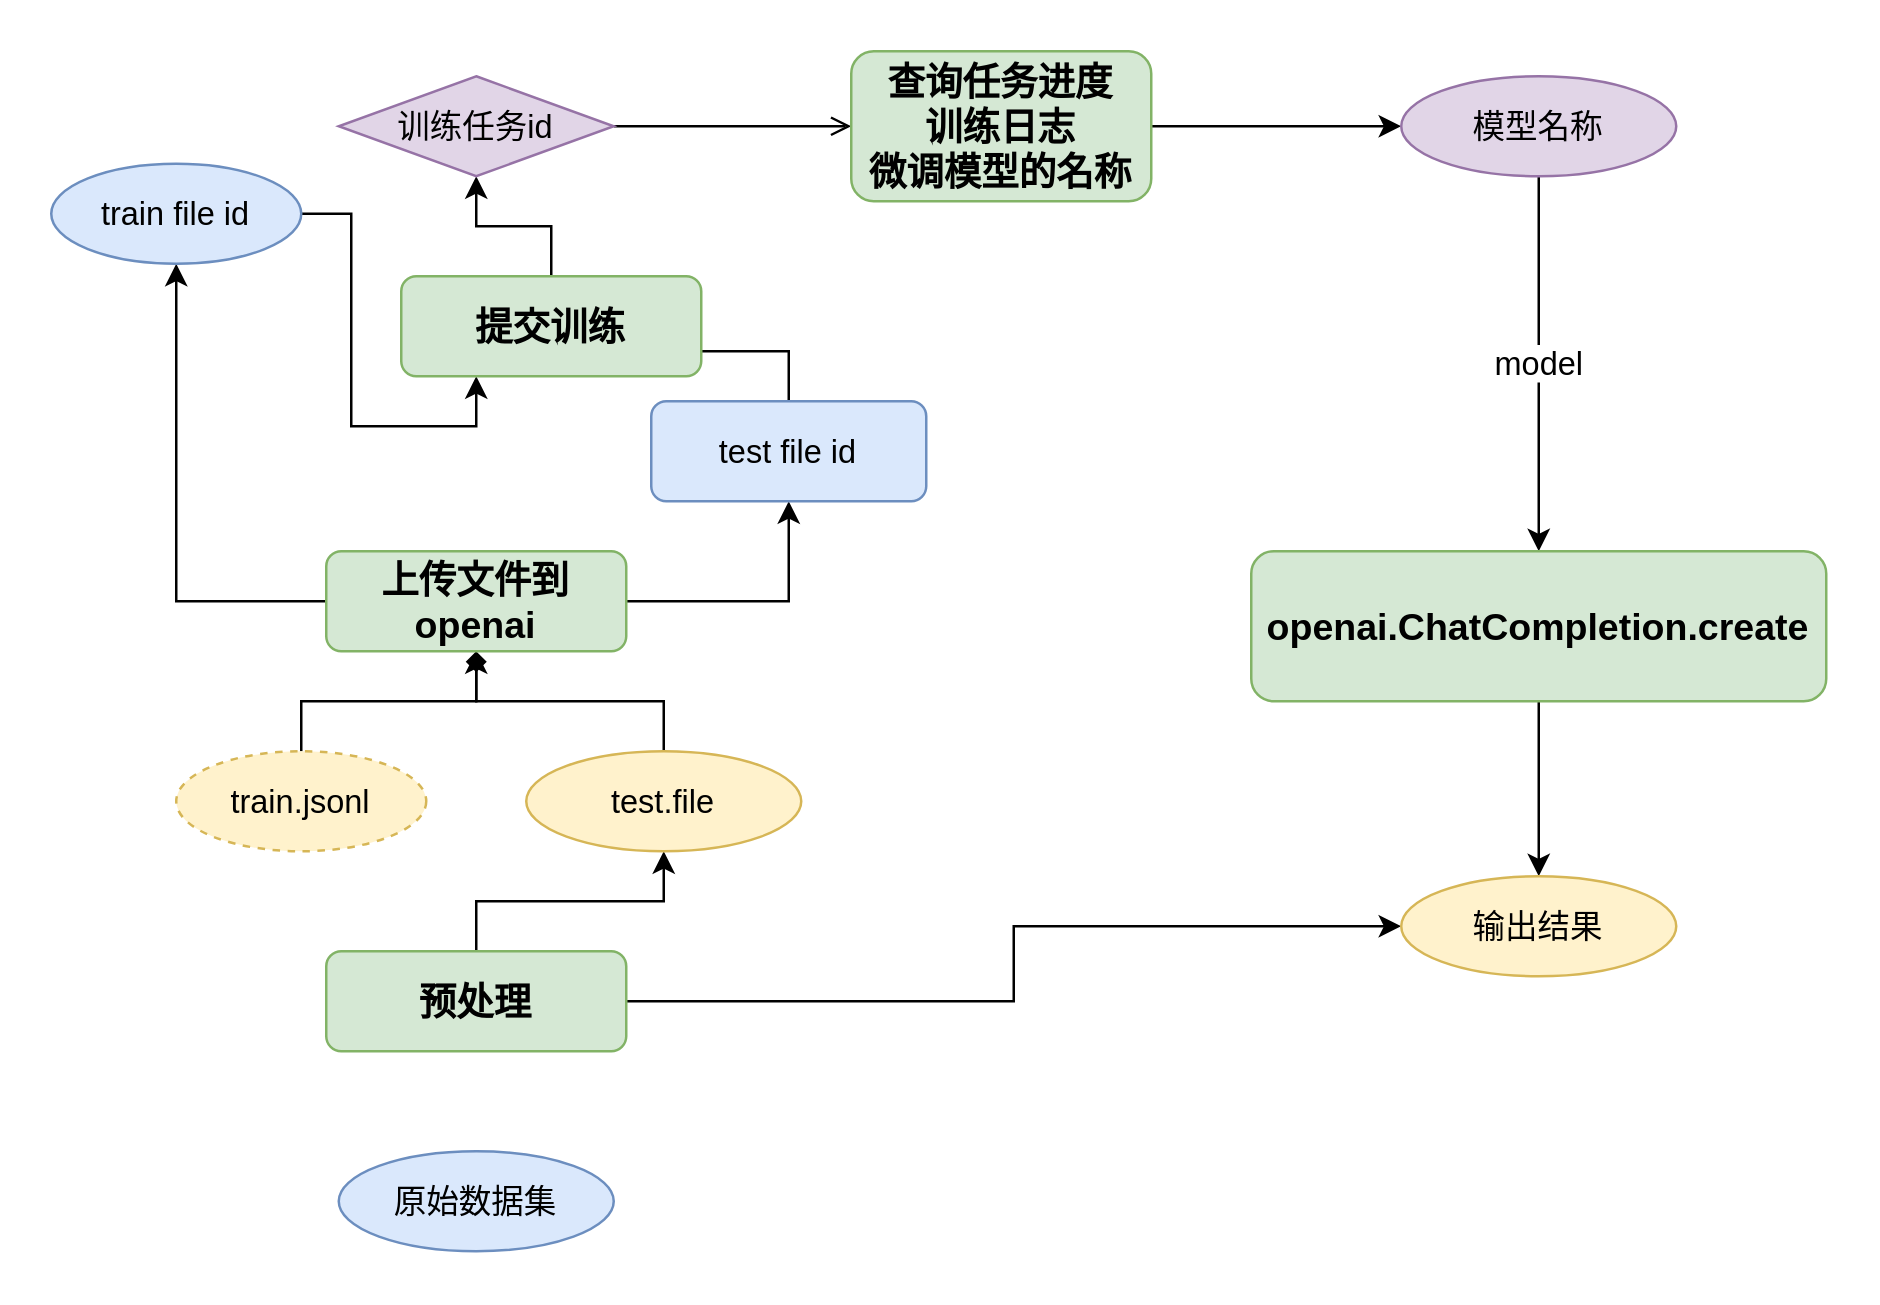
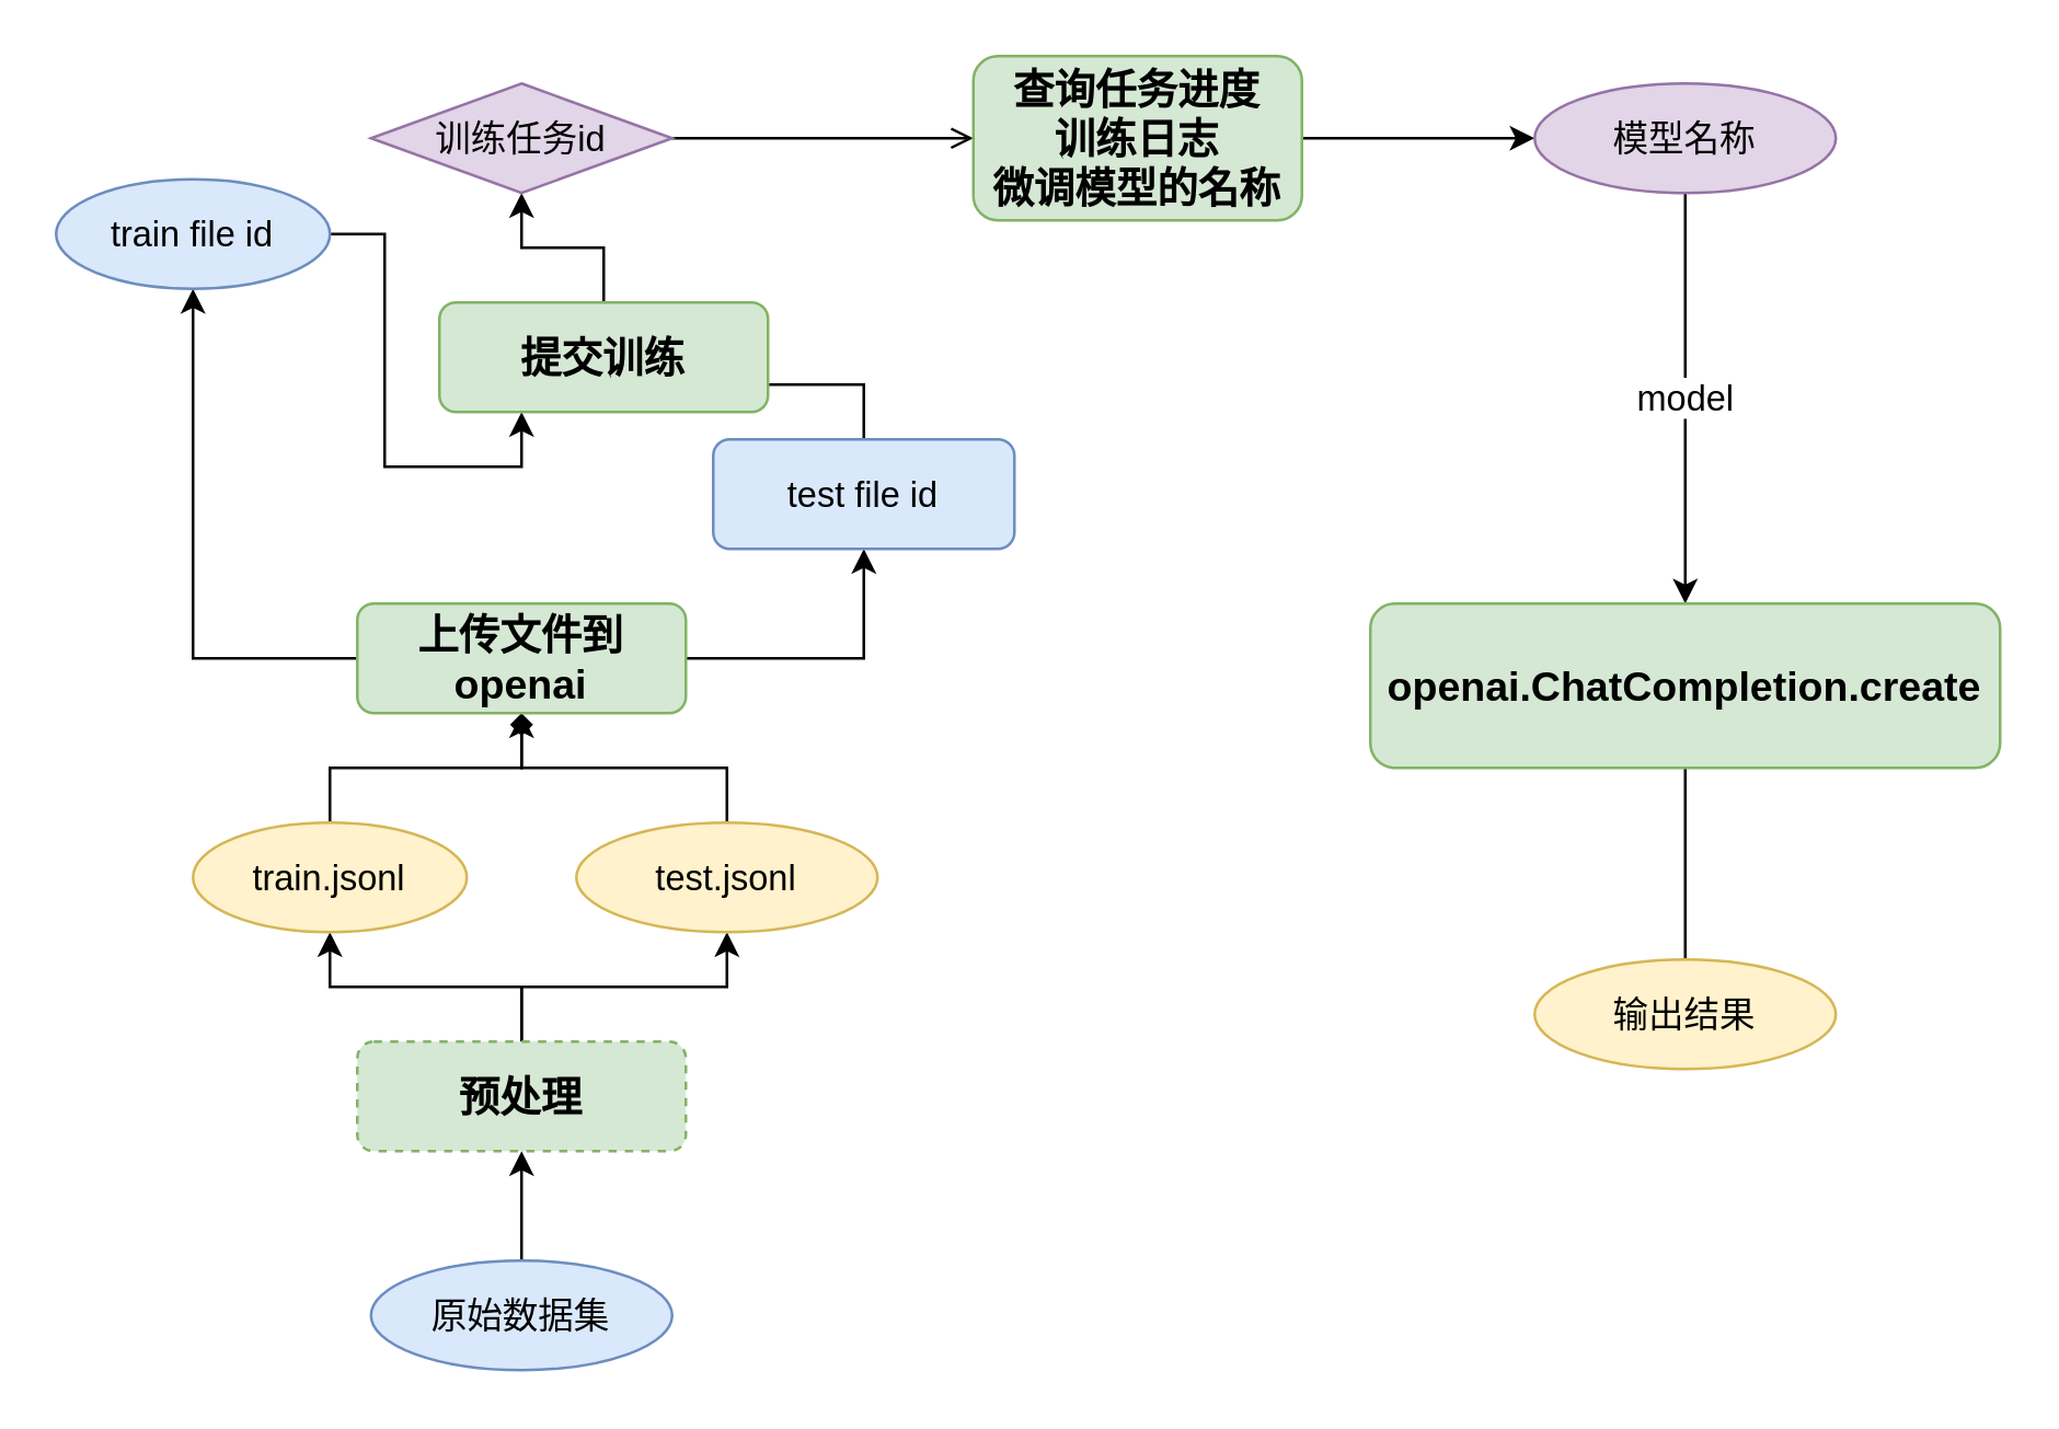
  <mxCell id="0" />
  <mxCell id="1" parent="0" />
- <mxCell id="2" value="" style="edgeStyle=orthogonalEdgeStyle;rounded=0;orthogonalLoop=1;jettySize=auto;html=1;fontStyle=0;fontSize=13;shadow=0;" edge="1" parent="1" source="4" target="26"><mxGeometry relative="1" as="geometry"><mxPoint x="130" y="340" as="targetPoint" /></mxGeometry></mxCell>
+ <mxCell id="2" value="" style="edgeStyle=orthogonalEdgeStyle;rounded=0;orthogonalLoop=1;jettySize=auto;html=1;fontStyle=0;fontSize=13;shadow=0;" edge="1" parent="1" source="4" target="6"><mxGeometry relative="1" as="geometry"><mxPoint x="130" y="340" as="targetPoint" /></mxGeometry></mxCell>
  <mxCell id="3" value="" style="edgeStyle=orthogonalEdgeStyle;rounded=0;orthogonalLoop=1;jettySize=auto;html=1;entryX=0.5;entryY=1;entryDx=0;entryDy=0;fontStyle=0;fontSize=13;shadow=0;" edge="1" parent="1" source="4" target="8"><mxGeometry relative="1" as="geometry"><mxPoint x="270" y="330" as="targetPoint" /></mxGeometry></mxCell>
- <mxCell id="4" value="预处理" style="rounded=1;whiteSpace=wrap;html=1;fillColor=#d5e8d4;strokeColor=#82b366;fontStyle=1;fontSize=15;shadow=0;" vertex="1" parent="1"><mxGeometry x="130" y="380" width="120" height="40" as="geometry" /></mxCell>
+ <mxCell id="4" value="预处理" style="rounded=1;whiteSpace=wrap;html=1;fillColor=#d5e8d4;strokeColor=#82b366;fontStyle=1;fontSize=15;shadow=0;dashed=1;" vertex="1" parent="1"><mxGeometry x="130" y="380" width="120" height="40" as="geometry" /></mxCell>
  <mxCell id="5" style="edgeStyle=orthogonalEdgeStyle;rounded=0;orthogonalLoop=1;jettySize=auto;html=1;entryX=0.5;entryY=1;entryDx=0;entryDy=0;fontStyle=0;fontSize=13;shadow=0;endArrow=diamond;" edge="1" parent="1" source="6" target="11"><mxGeometry relative="1" as="geometry" /></mxCell>
- <mxCell id="6" value="train.jsonl" style="ellipse;whiteSpace=wrap;html=1;fillColor=#fff2cc;strokeColor=#d6b656;fontStyle=0;fontSize=13;shadow=0;dashed=1;" vertex="1" parent="1"><mxGeometry x="70" y="300" width="100" height="40" as="geometry" /></mxCell>
+ <mxCell id="6" value="train.jsonl" style="ellipse;whiteSpace=wrap;html=1;fillColor=#fff2cc;strokeColor=#d6b656;fontStyle=0;fontSize=13;shadow=0;" vertex="1" parent="1"><mxGeometry x="70" y="300" width="100" height="40" as="geometry" /></mxCell>
  <mxCell id="7" style="edgeStyle=orthogonalEdgeStyle;rounded=0;orthogonalLoop=1;jettySize=auto;html=1;entryX=0.5;entryY=1;entryDx=0;entryDy=0;fontStyle=0;fontSize=13;shadow=0;" edge="1" parent="1" source="8" target="11"><mxGeometry relative="1" as="geometry" /></mxCell>
- <mxCell id="8" value="test.file" style="ellipse;whiteSpace=wrap;html=1;fillColor=#fff2cc;strokeColor=#d6b656;fontStyle=0;fontSize=13;shadow=0;" vertex="1" parent="1"><mxGeometry x="210" y="300" width="110" height="40" as="geometry" /></mxCell>
+ <mxCell id="8" value="test.jsonl" style="ellipse;whiteSpace=wrap;html=1;fillColor=#fff2cc;strokeColor=#d6b656;fontStyle=0;fontSize=13;shadow=0;" vertex="1" parent="1"><mxGeometry x="210" y="300" width="110" height="40" as="geometry" /></mxCell>
  <mxCell id="9" value="" style="edgeStyle=orthogonalEdgeStyle;rounded=0;orthogonalLoop=1;jettySize=auto;html=1;fontStyle=0;fontSize=13;shadow=0;" edge="1" parent="1" source="11" target="13"><mxGeometry relative="1" as="geometry" /></mxCell>
  <mxCell id="10" style="edgeStyle=orthogonalEdgeStyle;rounded=0;orthogonalLoop=1;jettySize=auto;html=1;entryX=0.5;entryY=1;entryDx=0;entryDy=0;fontStyle=0;fontSize=13;shadow=0;" edge="1" parent="1" source="11" target="15"><mxGeometry relative="1" as="geometry" /></mxCell>
  <mxCell id="11" value="上传文件到openai" style="rounded=1;whiteSpace=wrap;html=1;fillColor=#d5e8d4;strokeColor=#82b366;fontStyle=1;fontSize=15;shadow=0;" vertex="1" parent="1"><mxGeometry x="130" y="220" width="120" height="40" as="geometry" /></mxCell>
  <mxCell id="12" style="edgeStyle=orthogonalEdgeStyle;rounded=0;orthogonalLoop=1;jettySize=auto;html=1;entryX=0.25;entryY=1;entryDx=0;entryDy=0;fontStyle=0;fontSize=13;shadow=0;" edge="1" parent="1" source="13" target="17"><mxGeometry relative="1" as="geometry" /></mxCell>
  <mxCell id="13" value="train file id" style="ellipse;whiteSpace=wrap;html=1;rounded=1;fillColor=#dae8fc;strokeColor=#6c8ebf;fontStyle=0;fontSize=13;shadow=0;" vertex="1" parent="1"><mxGeometry x="20" y="65" width="100" height="40" as="geometry" /></mxCell>
  <mxCell id="14" style="edgeStyle=orthogonalEdgeStyle;rounded=0;orthogonalLoop=1;jettySize=auto;html=1;entryX=0.75;entryY=1;entryDx=0;entryDy=0;fontStyle=0;fontSize=13;shadow=0;" edge="1" parent="1" source="15" target="17"><mxGeometry relative="1" as="geometry" /></mxCell>
  <mxCell id="15" value="test file id" style="whiteSpace=wrap;html=1;fillColor=#dae8fc;strokeColor=#6c8ebf;fontStyle=0;fontSize=13;shadow=0;rounded=1;" vertex="1" parent="1"><mxGeometry x="260" y="160" width="110" height="40" as="geometry" /></mxCell>
  <mxCell id="16" style="edgeStyle=orthogonalEdgeStyle;rounded=0;orthogonalLoop=1;jettySize=auto;html=1;fontStyle=0;fontSize=13;shadow=0;" edge="1" parent="1" source="17" target="19"><mxGeometry relative="1" as="geometry" /></mxCell>
  <mxCell id="17" value="提交训练" style="rounded=1;whiteSpace=wrap;html=1;fillColor=#d5e8d4;strokeColor=#82b366;fontStyle=1;fontSize=15;shadow=0;" vertex="1" parent="1"><mxGeometry x="160" y="110" width="120" height="40" as="geometry" /></mxCell>
  <mxCell id="18" value="" style="edgeStyle=orthogonalEdgeStyle;rounded=0;orthogonalLoop=1;jettySize=auto;html=1;fontStyle=0;fontSize=13;shadow=0;endArrow=open;" edge="1" parent="1" source="19" target="21"><mxGeometry relative="1" as="geometry" /></mxCell>
  <mxCell id="19" value="训练任务id" style="rhombus;whiteSpace=wrap;html=1;fillColor=#e1d5e7;strokeColor=#9673a6;fontStyle=0;fontSize=13;shadow=0;" vertex="1" parent="1"><mxGeometry x="135" y="30" width="110" height="40" as="geometry" /></mxCell>
  <mxCell id="20" style="edgeStyle=orthogonalEdgeStyle;rounded=0;orthogonalLoop=1;jettySize=auto;html=1;entryX=0;entryY=0.5;entryDx=0;entryDy=0;fontStyle=0;fontSize=13;shadow=0;exitX=1;exitY=0.5;exitDx=0;exitDy=0;" edge="1" parent="1" source="21" target="23"><mxGeometry relative="1" as="geometry"><mxPoint x="480" y="50" as="sourcePoint" /></mxGeometry></mxCell>
- <mxCell id="21" value="查询任务进度&lt;br style=&quot;font-size: 13px;&quot;&gt;训练日志&lt;br style=&quot;font-size: 13px;&quot;&gt;微调模型的名称" style="whiteSpace=wrap;html=1;rounded=1;fillColor=#d5e8d4;strokeColor=#82b366;fontStyle=1;fontSize=15;shadow=0;" vertex="1" parent="1"><mxGeometry x="340" y="20" width="120" height="60" as="geometry" /></mxCell>
+ <mxCell id="21" value="查询任务进度&lt;br style=&quot;font-size: 13px;&quot;&gt;训练日志&lt;br style=&quot;font-size: 13px;&quot;&gt;微调模型的名称" style="whiteSpace=wrap;html=1;rounded=1;fillColor=#d5e8d4;strokeColor=#82b366;fontStyle=1;fontSize=15;shadow=0;" vertex="1" parent="1"><mxGeometry x="355" y="20" width="120" height="60" as="geometry" /></mxCell>
  <mxCell id="22" value="model" style="edgeStyle=orthogonalEdgeStyle;rounded=0;orthogonalLoop=1;jettySize=auto;html=1;fontStyle=0;fontSize=13;shadow=0;" edge="1" parent="1" source="23" target="25"><mxGeometry relative="1" as="geometry" /></mxCell>
  <mxCell id="23" value="模型名称" style="ellipse;whiteSpace=wrap;html=1;rounded=1;fillColor=#e1d5e7;strokeColor=#9673a6;fontStyle=0;fontSize=13;shadow=0;" vertex="1" parent="1"><mxGeometry x="560" y="30" width="110" height="40" as="geometry" /></mxCell>
- <mxCell id="24" style="edgeStyle=orthogonalEdgeStyle;rounded=0;orthogonalLoop=1;jettySize=auto;html=1;entryX=0.5;entryY=0;entryDx=0;entryDy=0;fontStyle=0;fontSize=13;shadow=0;" edge="1" parent="1" source="25" target="26"><mxGeometry relative="1" as="geometry" /></mxCell>
+ <mxCell id="24" style="edgeStyle=orthogonalEdgeStyle;rounded=0;orthogonalLoop=1;jettySize=auto;html=1;entryX=0.5;entryY=0;entryDx=0;entryDy=0;fontStyle=0;fontSize=13;shadow=0;endArrow=none;" edge="1" parent="1" source="25" target="26"><mxGeometry relative="1" as="geometry" /></mxCell>
  <mxCell id="25" value="openai.ChatCompletion.create" style="rounded=1;whiteSpace=wrap;html=1;fillColor=#d5e8d4;strokeColor=#82b366;fontStyle=1;fontSize=15;shadow=0;" vertex="1" parent="1"><mxGeometry x="500" y="220" width="230" height="60" as="geometry" /></mxCell>
  <mxCell id="26" value="输出结果" style="ellipse;whiteSpace=wrap;html=1;rounded=1;fillColor=#fff2cc;strokeColor=#d6b656;fontStyle=0;fontSize=13;shadow=0;" vertex="1" parent="1"><mxGeometry x="560" y="350" width="110" height="40" as="geometry" /></mxCell>
+ <mxCell id="27" style="edgeStyle=orthogonalEdgeStyle;rounded=0;orthogonalLoop=1;jettySize=auto;html=1;entryX=0.5;entryY=1;entryDx=0;entryDy=0;" edge="1" parent="1" source="28" target="4"><mxGeometry relative="1" as="geometry" /></mxCell>
  <mxCell id="28" value="原始数据集" style="ellipse;whiteSpace=wrap;html=1;rounded=1;fillColor=#dae8fc;strokeColor=#6c8ebf;fontStyle=0;fontSize=13;shadow=0;" vertex="1" parent="1"><mxGeometry x="135" y="460" width="110" height="40" as="geometry" /></mxCell>
